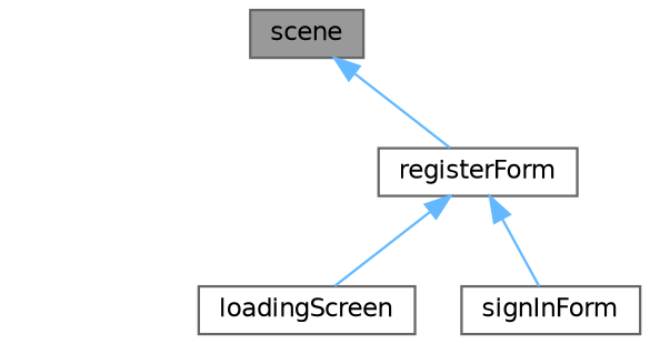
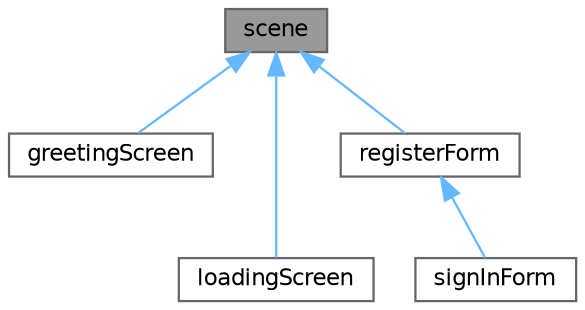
  digraph {
    node [color=gray40 fillcolor=white fontname=Helvetica fontsize=10 shape=box style=filled]
    edge [color=steelblue1 dir=back fontname=Helvetica fontsize=10 labelfontname=Helvetica labelfontsize=10 style=solid]
    n1 [fillcolor=grey60 fontcolor=black height=0.2 label=scene width=0.4]
+   n2 [height=0.2 label=greetingScreen width=0.4]
    n3 [height=0.2 label=loadingScreen width=0.4]
    n4 [height=0.2 label=registerForm width=0.4]
    n5 [height=0.2 label=signInForm width=0.4]
-   n4 -> n3
+   n1 -> n2
+   n1 -> n3
    n1 -> n4
    n4 -> n5
  }
